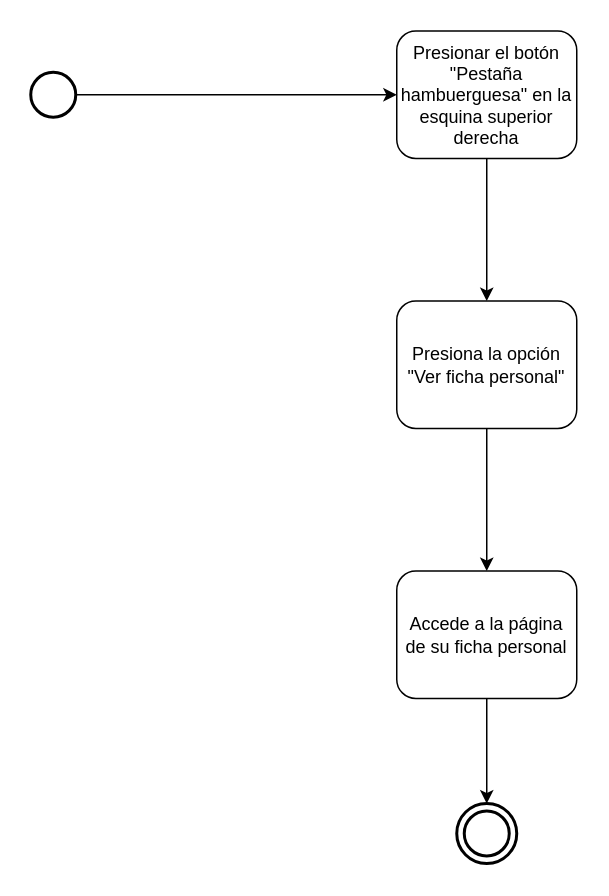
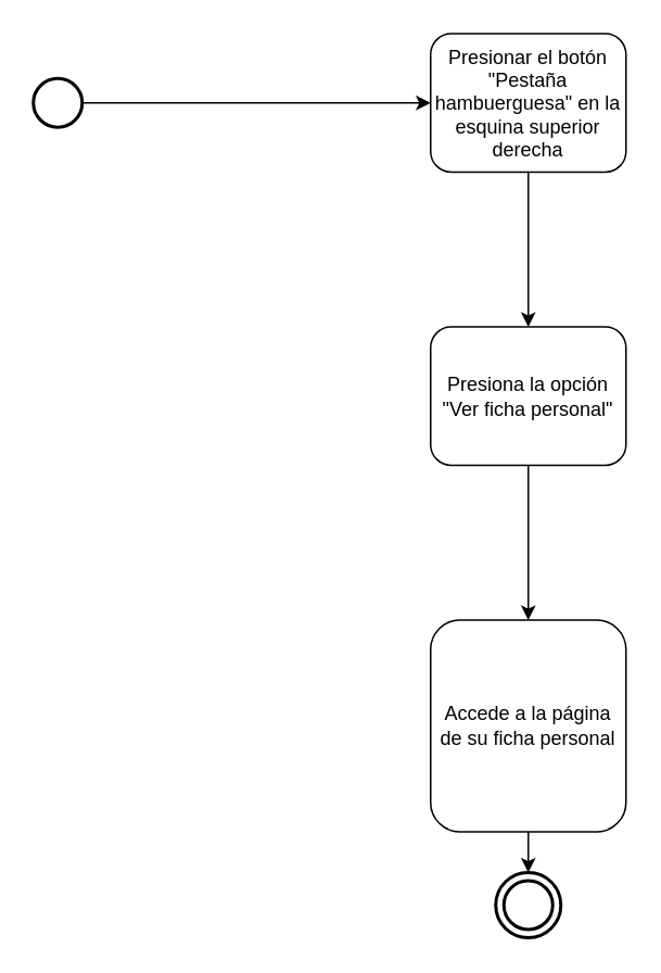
  <mxCell id="0" />
  <mxCell id="1" parent="0" />
  <mxCell id="2" value="" style="strokeWidth=2;html=1;shape=mxgraph.flowchart.start_2;whiteSpace=wrap;" vertex="1" parent="1"><mxGeometry x="20" y="47.5" width="30" height="30" as="geometry" /></mxCell>
  <mxCell id="3" style="edgeStyle=orthogonalEdgeStyle;rounded=0;orthogonalLoop=1;jettySize=auto;html=1;entryX=0.5;entryY=0;entryDx=0;entryDy=0;" edge="1" parent="1" source="4" target="7"><mxGeometry relative="1" as="geometry" /></mxCell>
  <mxCell id="4" value="Presionar el botón &quot;Pestaña hambuerguesa&quot; en la esquina superior derecha" style="rounded=1;whiteSpace=wrap;html=1;" vertex="1" parent="1"><mxGeometry x="264" y="20" width="120" height="85" as="geometry" /></mxCell>
  <mxCell id="5" value="" style="endArrow=classic;html=1;rounded=0;exitX=1;exitY=0.5;exitDx=0;exitDy=0;exitPerimeter=0;entryX=0;entryY=0.5;entryDx=0;entryDy=0;" edge="1" parent="1" source="2" target="4"><mxGeometry width="50" height="50" relative="1" as="geometry"><mxPoint x="170" y="335" as="sourcePoint" /><mxPoint x="220" y="285" as="targetPoint" /></mxGeometry></mxCell>
  <mxCell id="6" style="edgeStyle=orthogonalEdgeStyle;rounded=0;orthogonalLoop=1;jettySize=auto;html=1;entryX=0.5;entryY=0;entryDx=0;entryDy=0;" edge="1" parent="1" source="7" target="9"><mxGeometry relative="1" as="geometry" /></mxCell>
  <mxCell id="7" value="Presiona la opción &quot;Ver ficha personal&quot;" style="rounded=1;whiteSpace=wrap;html=1;" vertex="1" parent="1"><mxGeometry x="264" y="200" width="120" height="85" as="geometry" /></mxCell>
  <mxCell id="8" style="edgeStyle=orthogonalEdgeStyle;rounded=0;orthogonalLoop=1;jettySize=auto;html=1;entryX=0.5;entryY=0;entryDx=0;entryDy=0;" edge="1" parent="1" source="9" target="10"><mxGeometry relative="1" as="geometry" /></mxCell>
- <mxCell id="9" value="Accede a la página de su ficha personal" style="rounded=1;whiteSpace=wrap;html=1;" vertex="1" parent="1"><mxGeometry x="264" y="380" width="120" height="85" as="geometry" /></mxCell>
+ <mxCell id="9" value="Accede a la página de su ficha personal" style="rounded=1;whiteSpace=wrap;html=1;" vertex="1" parent="1"><mxGeometry x="264" y="380" width="120" height="130" as="geometry" /></mxCell>
  <mxCell id="10" value="" style="ellipse;shape=doubleEllipse;whiteSpace=wrap;html=1;aspect=fixed;perimeterSpacing=0;strokeWidth=2;" vertex="1" parent="1"><mxGeometry x="304" y="535" width="40" height="40" as="geometry" /></mxCell>
